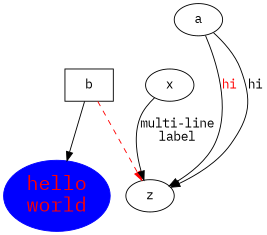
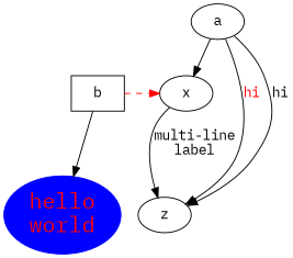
  digraph {
    fontname="IBM Plex Mono"
    node [fontname="IBM Plex Mono"]
    edge [fontname="IBM Plex Mono"]
    b [shape=box]
    x
    n3 [color=blue fontcolor=red fontsize=22 label="hello\nworld" style=filled]
    z
    a
    subgraph sub_1 {
      rank=same
      b
      x
    }
-   b -> z [color=red style=dashed]
+   b -> x [color=red style=dashed]
    b -> n3
    x -> z [label="multi-line\nlabel"]
+   a -> x
    a -> z [fontcolor=red label=hi style=filled]
    a -> z [label=hi weight=0]
  }
